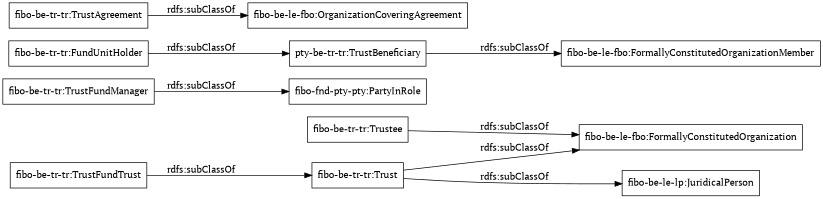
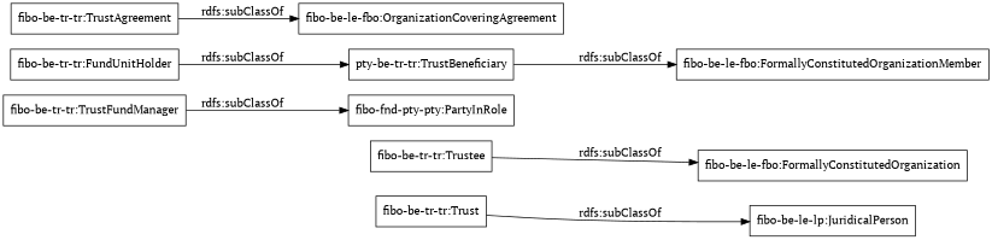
  digraph {
    fontname="PT Serif"
    rankdir=LR
    node [color=black fontname="PT Serif" shape=rectangle]
    edge [fontname="PT Serif"]
    "fibo-be-tr-tr:Trustee"
    "fibo-be-le-fbo:FormallyConstitutedOrganization"
-   "fibo-be-tr-tr:TrustFundTrust"
    "fibo-be-tr-tr:Trust"
    "fibo-be-le-lp:JuridicalPerson"
    "fibo-be-tr-tr:TrustFundManager"
    "fibo-fnd-pty-pty:PartyInRole"
    n8 [label="pty-be-tr-tr:TrustBeneficiary"]
    "fibo-be-le-fbo:FormallyConstitutedOrganizationMember"
    "fibo-be-tr-tr:TrustAgreement"
    "fibo-be-le-fbo:OrganizationCoveringAgreement"
    "fibo-be-tr-tr:FundUnitHolder"
    "fibo-be-tr-tr:Trustee" -> "fibo-be-le-fbo:FormallyConstitutedOrganization" [label="rdfs:subClassOf"]
-   "fibo-be-tr-tr:TrustFundTrust" -> "fibo-be-tr-tr:Trust" [label="rdfs:subClassOf"]
-   "fibo-be-tr-tr:Trust" -> "fibo-be-le-fbo:FormallyConstitutedOrganization" [label="rdfs:subClassOf"]
    "fibo-be-tr-tr:Trust" -> "fibo-be-le-lp:JuridicalPerson" [label="rdfs:subClassOf"]
    "fibo-be-tr-tr:TrustFundManager" -> "fibo-fnd-pty-pty:PartyInRole" [label="rdfs:subClassOf"]
    n8 -> "fibo-be-le-fbo:FormallyConstitutedOrganizationMember" [label="rdfs:subClassOf"]
    "fibo-be-tr-tr:TrustAgreement" -> "fibo-be-le-fbo:OrganizationCoveringAgreement" [label="rdfs:subClassOf"]
    "fibo-be-tr-tr:FundUnitHolder" -> n8 [label="rdfs:subClassOf"]
  }
